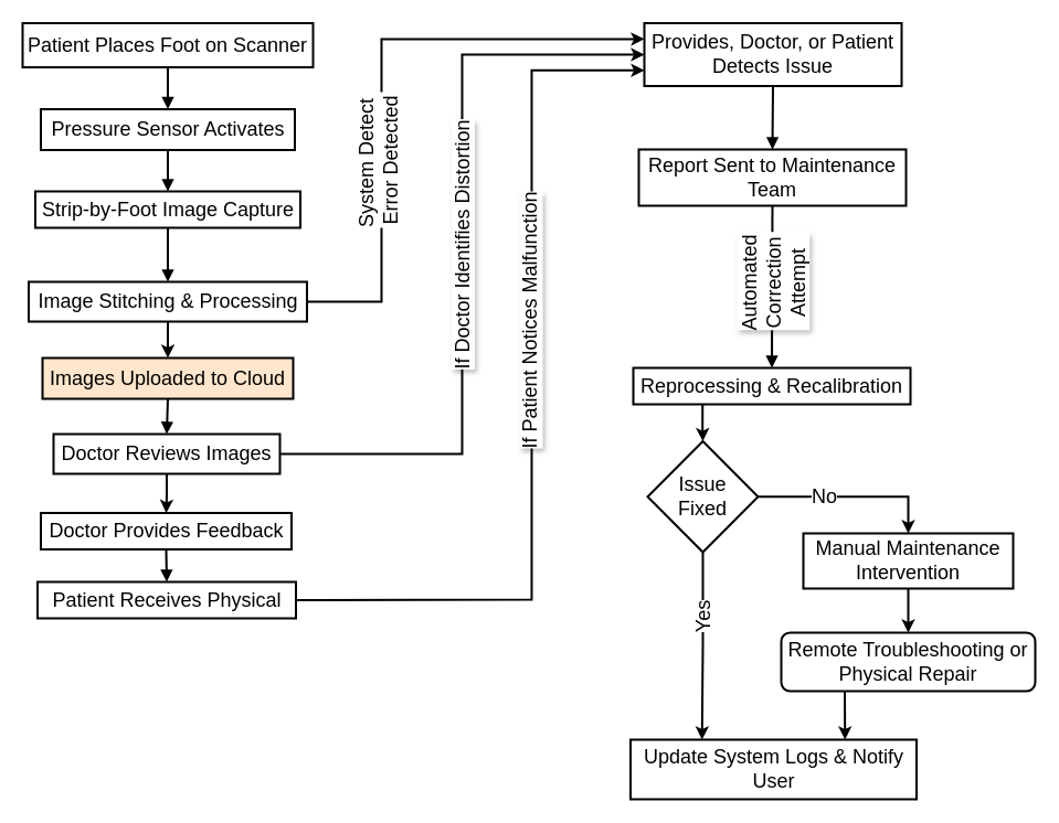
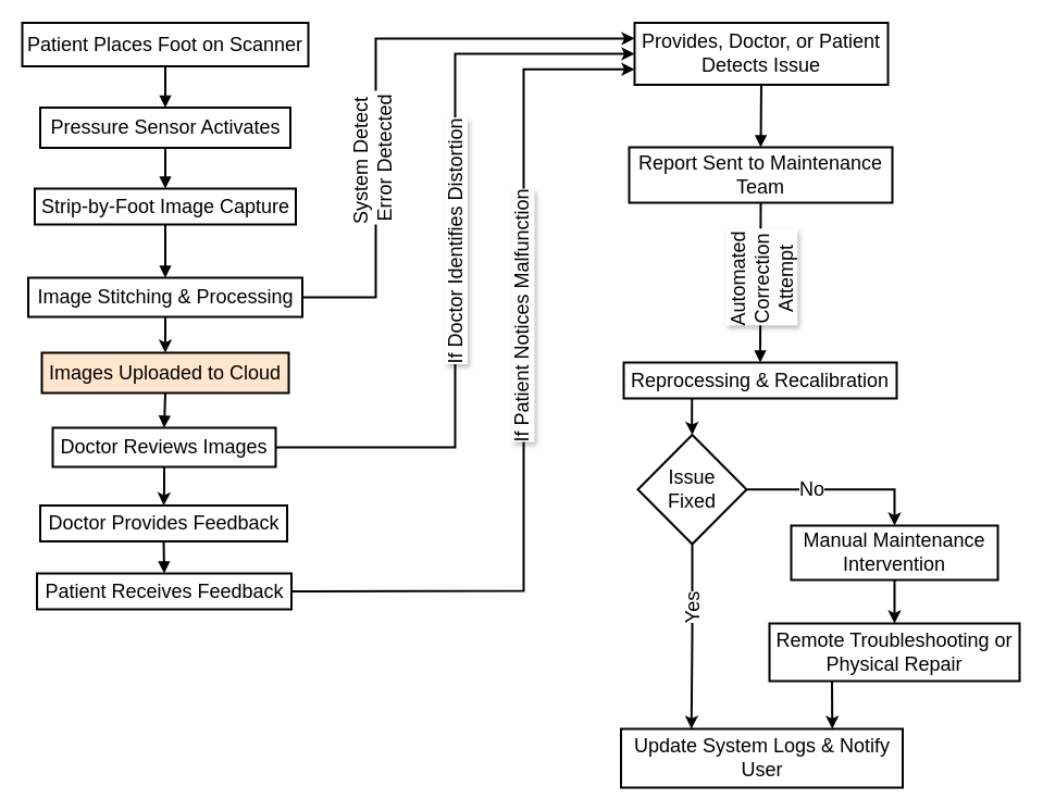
  <mxCell id="0" />
  <mxCell id="1" parent="0" />
  <mxCell id="2" value="Patient Places Foot on Scanner" style="whiteSpace=wrap;strokeWidth=2;fontSize=18;rounded=0;" vertex="1" parent="1"><mxGeometry x="20" y="20.5" width="263" height="40" as="geometry" /></mxCell>
  <mxCell id="3" value="Pressure Sensor Activates" style="whiteSpace=wrap;strokeWidth=2;fontSize=18;" vertex="1" parent="1"><mxGeometry x="36.5" y="98.5" width="230" height="37" as="geometry" /></mxCell>
  <mxCell id="4" value="Strip-by-Foot Image Capture" style="whiteSpace=wrap;strokeWidth=2;fontSize=18;" vertex="1" parent="1"><mxGeometry x="31.5" y="173" width="240" height="33" as="geometry" /></mxCell>
  <mxCell id="5" value="" style="edgeStyle=orthogonalEdgeStyle;rounded=0;orthogonalLoop=1;jettySize=auto;html=1;fontSize=18;strokeWidth=2;" edge="1" parent="1" source="8" target="9"><mxGeometry relative="1" as="geometry" /></mxCell>
  <mxCell id="6" style="edgeStyle=orthogonalEdgeStyle;rounded=0;orthogonalLoop=1;jettySize=auto;html=1;exitX=1;exitY=0.5;exitDx=0;exitDy=0;entryX=0;entryY=0.25;entryDx=0;entryDy=0;strokeWidth=2;" edge="1" parent="1" source="8" target="18"><mxGeometry relative="1" as="geometry"><Array as="points"><mxPoint x="345" y="273" /><mxPoint x="345" y="35" /><mxPoint x="569" y="35" /></Array></mxGeometry></mxCell>
  <mxCell id="7" value="&lt;span style=&quot;font-size: 18px;&quot;&gt;System Detect&amp;nbsp;&lt;/span&gt;&lt;div style=&quot;font-size: 18px;&quot;&gt;Error Detected&lt;/div&gt;" style="edgeLabel;html=1;align=center;verticalAlign=middle;resizable=0;points=[];horizontal=0;" vertex="1" connectable="0" parent="6"><mxGeometry x="-0.316" y="3" relative="1" as="geometry"><mxPoint y="-8" as="offset" /></mxGeometry></mxCell>
  <mxCell id="8" value="Image Stitching &amp; Processing" style="whiteSpace=wrap;strokeWidth=2;fontSize=18;" vertex="1" parent="1"><mxGeometry x="25.5" y="255" width="252" height="36" as="geometry" /></mxCell>
  <mxCell id="9" value="Images Uploaded to Cloud" style="whiteSpace=wrap;strokeWidth=2;fontSize=18;fillColor=#ffe6cc;" vertex="1" parent="1"><mxGeometry x="38" y="324" width="227" height="37" as="geometry" /></mxCell>
  <mxCell id="10" style="edgeStyle=orthogonalEdgeStyle;rounded=0;orthogonalLoop=1;jettySize=auto;html=1;exitX=1;exitY=0.5;exitDx=0;exitDy=0;entryX=0;entryY=0.5;entryDx=0;entryDy=0;fontSize=18;strokeWidth=2;" edge="1" parent="1" source="13" target="18"><mxGeometry relative="1" as="geometry" /></mxCell>
  <mxCell id="11" value="If Doctor Identifies Distortion" style="edgeLabel;html=1;align=center;verticalAlign=middle;resizable=0;points=[];fontSize=18;rotation=0;textShadow=1;horizontal=0;" vertex="1" connectable="0" parent="10"><mxGeometry x="-0.5" y="-2" relative="1" as="geometry"><mxPoint x="-2" y="-180" as="offset" /></mxGeometry></mxCell>
  <mxCell id="12" value="" style="edgeStyle=orthogonalEdgeStyle;rounded=0;orthogonalLoop=1;jettySize=auto;html=1;fontSize=18;strokeWidth=2;" edge="1" parent="1" source="13" target="14"><mxGeometry relative="1" as="geometry" /></mxCell>
  <mxCell id="13" value="Doctor Reviews Images" style="whiteSpace=wrap;strokeWidth=2;fontSize=18;" vertex="1" parent="1"><mxGeometry x="48" y="393" width="205" height="36" as="geometry" /></mxCell>
  <mxCell id="14" value="Doctor Provides Feedback" style="whiteSpace=wrap;strokeWidth=2;fontSize=18;" vertex="1" parent="1"><mxGeometry x="36.5" y="464.5" width="227" height="33" as="geometry" /></mxCell>
  <mxCell id="15" style="edgeStyle=orthogonalEdgeStyle;rounded=0;orthogonalLoop=1;jettySize=auto;html=1;exitX=1;exitY=0.5;exitDx=0;exitDy=0;entryX=0;entryY=0.75;entryDx=0;entryDy=0;fontSize=18;strokeWidth=2;" edge="1" parent="1" source="17" target="18"><mxGeometry relative="1" as="geometry"><mxPoint x="283.02" y="553.5" as="sourcePoint" /><mxPoint x="584.52" y="84" as="targetPoint" /><Array as="points"><mxPoint x="283" y="544" /><mxPoint x="481" y="543" /><mxPoint x="481" y="79" /></Array></mxGeometry></mxCell>
  <mxCell id="16" value="If Patient Notices Malfunction" style="edgeLabel;html=1;align=center;verticalAlign=middle;resizable=0;points=[];fontSize=18;rotation=0;textShadow=1;horizontal=0;" vertex="1" connectable="0" parent="15"><mxGeometry x="-0.494" y="-1" relative="1" as="geometry"><mxPoint x="11" y="-253" as="offset" /></mxGeometry></mxCell>
- <mxCell id="17" value="Patient Receives Physical" style="whiteSpace=wrap;strokeWidth=2;fontSize=18;" vertex="1" parent="1"><mxGeometry x="33.5" y="527" width="234" height="33" as="geometry" /></mxCell>
+ <mxCell id="17" value="Patient Receives Feedback" style="whiteSpace=wrap;strokeWidth=2;fontSize=18;" vertex="1" parent="1"><mxGeometry x="33.5" y="527" width="234" height="33" as="geometry" /></mxCell>
  <mxCell id="18" value="Provides, Doctor, or Patient &#10;Detects Issue" style="whiteSpace=wrap;strokeWidth=2;fontSize=18;" vertex="1" parent="1"><mxGeometry x="583" y="20.5" width="233" height="57" as="geometry" /></mxCell>
  <mxCell id="19" value="Report Sent to Maintenance Team" style="whiteSpace=wrap;strokeWidth=2;fontSize=18;" vertex="1" parent="1"><mxGeometry x="578" y="135" width="242" height="51" as="geometry" /></mxCell>
  <mxCell id="20" style="edgeStyle=orthogonalEdgeStyle;rounded=0;orthogonalLoop=1;jettySize=auto;html=1;exitX=0.25;exitY=1;exitDx=0;exitDy=0;strokeWidth=2;" edge="1" parent="1" source="21" target="38"><mxGeometry relative="1" as="geometry" /></mxCell>
  <mxCell id="21" value="Reprocessing &amp; Recalibration" style="whiteSpace=wrap;strokeWidth=2;fontSize=18;" vertex="1" parent="1"><mxGeometry x="573" y="333" width="251" height="33" as="geometry" /></mxCell>
  <mxCell id="22" value="Update System Logs &amp; Notify User" style="whiteSpace=wrap;strokeWidth=2;fontSize=18;" vertex="1" parent="1"><mxGeometry x="570.5" y="670" width="259" height="54" as="geometry" /></mxCell>
  <mxCell id="23" style="edgeStyle=orthogonalEdgeStyle;rounded=0;orthogonalLoop=1;jettySize=auto;html=1;exitX=0.5;exitY=1;exitDx=0;exitDy=0;entryX=0.5;entryY=0;entryDx=0;entryDy=0;strokeWidth=2;" edge="1" parent="1" source="24" target="25"><mxGeometry relative="1" as="geometry" /></mxCell>
  <mxCell id="24" value="Manual Maintenance Intervention" style="whiteSpace=wrap;strokeWidth=2;fontSize=18;" vertex="1" parent="1"><mxGeometry x="727" y="483" width="190" height="50" as="geometry" /></mxCell>
- <mxCell id="25" value="Remote Troubleshooting or Physical Repair" style="whiteSpace=wrap;strokeWidth=2;fontSize=18;rounded=1;" vertex="1" parent="1"><mxGeometry x="707" y="573" width="230" height="53" as="geometry" /></mxCell>
+ <mxCell id="25" value="Remote Troubleshooting or Physical Repair" style="whiteSpace=wrap;strokeWidth=2;fontSize=18;" vertex="1" parent="1"><mxGeometry x="707" y="573" width="230" height="53" as="geometry" /></mxCell>
  <mxCell id="26" value="" style="curved=1;startArrow=none;endArrow=block;exitX=0.5;exitY=1;entryX=0.5;entryY=0;rounded=0;fontSize=18;strokeWidth=2;" edge="1" parent="1" source="2" target="3"><mxGeometry relative="1" as="geometry"><Array as="points" /></mxGeometry></mxCell>
  <mxCell id="27" value="" style="curved=1;startArrow=none;endArrow=block;exitX=0.5;exitY=1;entryX=0.5;entryY=0;rounded=0;fontSize=18;strokeWidth=2;" edge="1" parent="1" source="3" target="4"><mxGeometry relative="1" as="geometry"><Array as="points" /></mxGeometry></mxCell>
  <mxCell id="28" value="" style="curved=1;startArrow=none;endArrow=block;exitX=0.5;exitY=1;entryX=0.5;entryY=0;rounded=0;fontSize=18;strokeWidth=2;" edge="1" parent="1" source="4" target="8"><mxGeometry relative="1" as="geometry"><Array as="points" /></mxGeometry></mxCell>
  <mxCell id="29" value="" style="curved=1;startArrow=none;endArrow=block;exitX=0.5;exitY=1;entryX=0.5;entryY=0;rounded=0;fontSize=18;strokeWidth=2;" edge="1" parent="1" source="9" target="13"><mxGeometry relative="1" as="geometry"><Array as="points" /></mxGeometry></mxCell>
  <mxCell id="30" value="" style="curved=1;startArrow=none;endArrow=block;exitX=0.5;exitY=0.99;entryX=0.5;entryY=-0.01;rounded=0;fontSize=18;strokeWidth=2;" edge="1" parent="1" source="14" target="17"><mxGeometry relative="1" as="geometry"><Array as="points" /></mxGeometry></mxCell>
  <mxCell id="31" value="" style="curved=1;startArrow=none;endArrow=block;exitX=0.5;exitY=1;entryX=0.5;entryY=0;rounded=0;fontSize=18;strokeWidth=2;" edge="1" parent="1" source="18" target="19"><mxGeometry relative="1" as="geometry"><Array as="points" /></mxGeometry></mxCell>
  <mxCell id="32" value="Automated &#10;Correction &#10;Attempt" style="curved=1;startArrow=none;endArrow=block;exitX=0.5;exitY=1;entryX=0.5;entryY=0;rounded=0;fontSize=18;strokeWidth=2;horizontal=0;textShadow=1;" edge="1" parent="1" source="19" target="21"><mxGeometry x="-0.061" relative="1" as="geometry"><Array as="points" /><mxPoint as="offset" /></mxGeometry></mxCell>
  <mxCell id="33" value="" style="endArrow=classic;html=1;rounded=0;exitX=0.25;exitY=1;exitDx=0;exitDy=0;entryX=0.75;entryY=0;entryDx=0;entryDy=0;fontSize=18;strokeWidth=2;" edge="1" parent="1" source="25" target="22"><mxGeometry width="50" height="50" relative="1" as="geometry"><mxPoint x="705" y="643" as="sourcePoint" /><mxPoint x="755" y="593" as="targetPoint" /></mxGeometry></mxCell>
  <mxCell id="34" style="edgeStyle=orthogonalEdgeStyle;rounded=0;orthogonalLoop=1;jettySize=auto;html=1;exitX=0.5;exitY=1;exitDx=0;exitDy=0;entryX=0.25;entryY=0;entryDx=0;entryDy=0;strokeWidth=2;" edge="1" parent="1" source="38" target="22"><mxGeometry relative="1" as="geometry" /></mxCell>
  <mxCell id="35" value="&lt;font style=&quot;font-size: 18px;&quot;&gt;Yes&lt;/font&gt;" style="edgeLabel;html=1;align=center;verticalAlign=middle;resizable=0;points=[];horizontal=0;rotation=0;" vertex="1" connectable="0" parent="34"><mxGeometry x="-0.365" y="-1" relative="1" as="geometry"><mxPoint x="1" y="6" as="offset" /></mxGeometry></mxCell>
  <mxCell id="36" style="edgeStyle=orthogonalEdgeStyle;rounded=0;orthogonalLoop=1;jettySize=auto;html=1;exitX=1;exitY=0.5;exitDx=0;exitDy=0;entryX=0.5;entryY=0;entryDx=0;entryDy=0;strokeWidth=2;" edge="1" parent="1" source="38" target="24"><mxGeometry relative="1" as="geometry" /></mxCell>
  <mxCell id="37" value="&lt;font style=&quot;font-size: 18px;&quot;&gt;No&lt;/font&gt;" style="edgeLabel;html=1;align=center;verticalAlign=middle;resizable=0;points=[];" vertex="1" connectable="0" parent="36"><mxGeometry x="-0.328" y="1" relative="1" as="geometry"><mxPoint x="2" y="1" as="offset" /></mxGeometry></mxCell>
  <mxCell id="38" value="&lt;span style=&quot;font-size: 18px; text-wrap-mode: nowrap; background-color: rgb(255, 255, 255);&quot;&gt;Issue &lt;br&gt;Fixed&lt;/span&gt;" style="rhombus;whiteSpace=wrap;html=1;strokeWidth=2;" vertex="1" parent="1"><mxGeometry x="586" y="399.5" width="100" height="100.5" as="geometry" /></mxCell>
